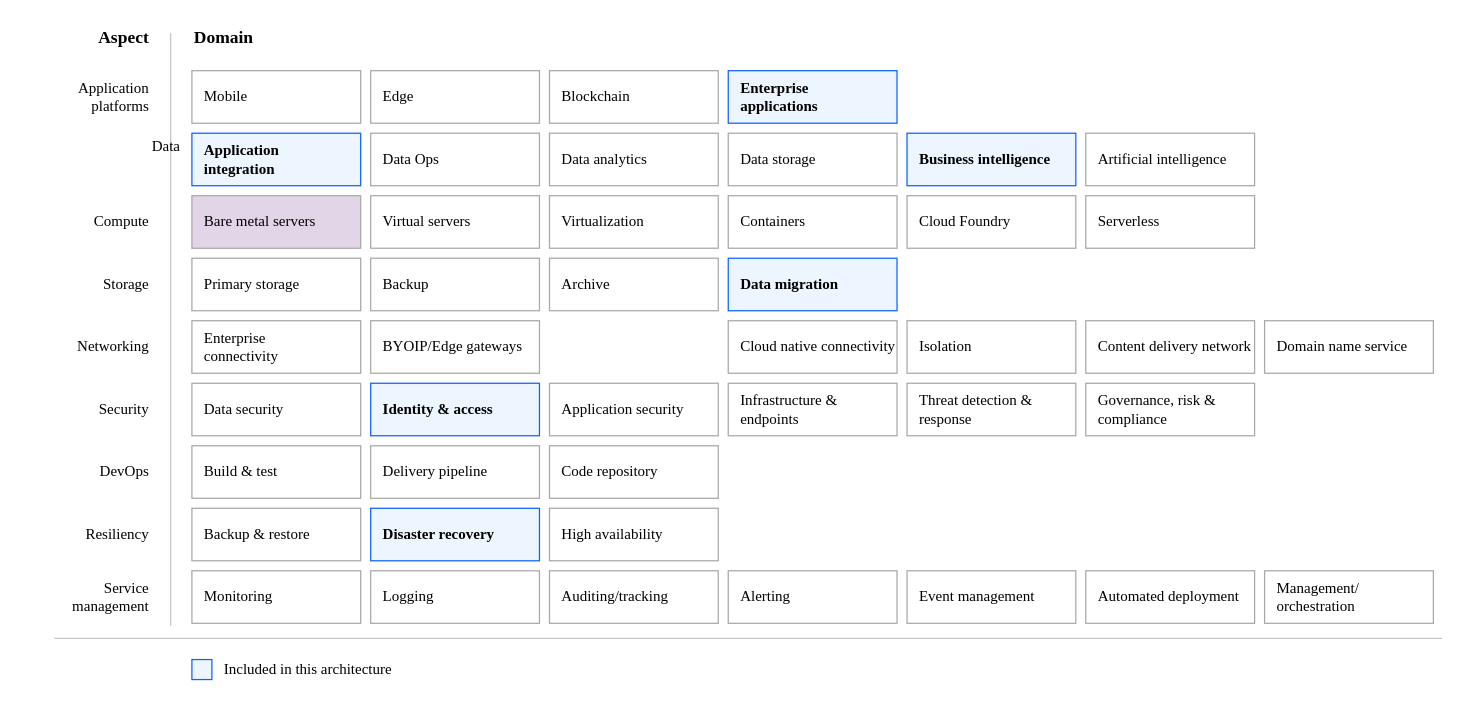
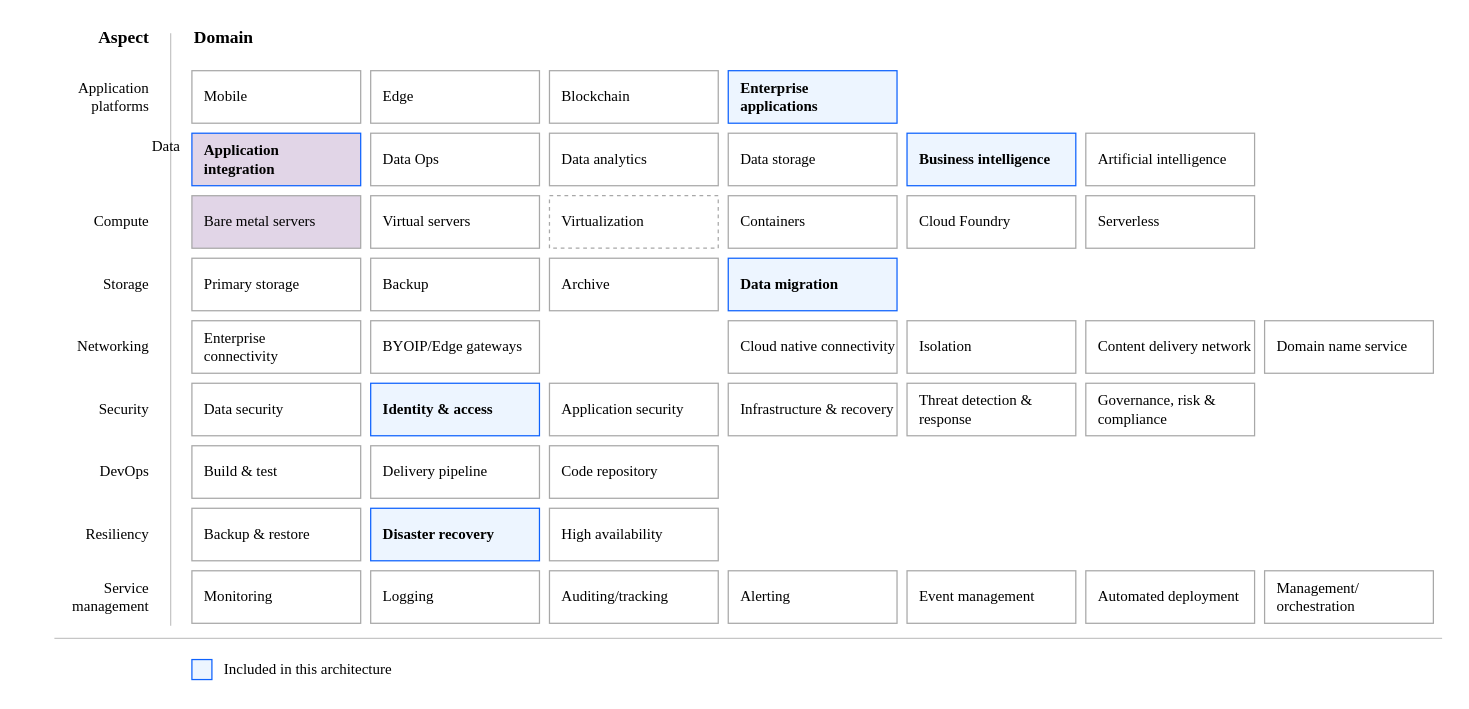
  <mxCell id="0" />
  <mxCell id="1" parent="0" />
- <mxCell id="2" value="Application&lt;br&gt;integration" style="rounded=0;whiteSpace=wrap;html=1;strokeColor=#0E62FD;align=left;spacingLeft=8;fontFamily=IBM Plex Sans;fillColor=#EDF5FF;fontStyle=1;" parent="1" vertex="1"><mxGeometry x="153" y="106" width="135" height="42" as="geometry" /></mxCell>
+ <mxCell id="2" value="Application&lt;br&gt;integration" style="rounded=0;whiteSpace=wrap;html=1;strokeColor=#0E62FD;align=left;spacingLeft=8;fontFamily=IBM Plex Sans;fillColor=#e1d5e7;fontStyle=1;" parent="1" vertex="1"><mxGeometry x="153" y="106" width="135" height="42" as="geometry" /></mxCell>
  <mxCell id="3" value="Bare metal servers" style="rounded=0;whiteSpace=wrap;html=1;strokeColor=#A8A8A8;align=left;spacingLeft=8;fontFamily=IBM Plex Sans;fillColor=#e1d5e7;" parent="1" vertex="1"><mxGeometry x="153" y="156" width="135" height="42" as="geometry" /></mxCell>
  <mxCell id="4" value="Primary storage" style="rounded=0;whiteSpace=wrap;html=1;strokeColor=#A8A8A8;align=left;spacingLeft=8;fontFamily=IBM Plex Sans;" parent="1" vertex="1"><mxGeometry x="153" y="206" width="135" height="42" as="geometry" /></mxCell>
  <mxCell id="5" value="Enterprise &lt;br&gt;connectivity" style="rounded=0;whiteSpace=wrap;html=1;strokeColor=#A8A8A8;align=left;spacingLeft=8;fontFamily=IBM Plex Sans;" parent="1" vertex="1"><mxGeometry x="153" y="256" width="135" height="42" as="geometry" /></mxCell>
  <mxCell id="6" value="Build &amp;amp; test" style="rounded=0;whiteSpace=wrap;html=1;strokeColor=#A8A8A8;align=left;spacingLeft=8;fontFamily=IBM Plex Sans;" parent="1" vertex="1"><mxGeometry x="153" y="356" width="135" height="42" as="geometry" /></mxCell>
  <mxCell id="7" value="Data security" style="rounded=0;whiteSpace=wrap;html=1;strokeColor=#A8A8A8;align=left;spacingLeft=8;fontFamily=IBM Plex Sans;fontStyle=0;fillColor=default;" parent="1" vertex="1"><mxGeometry x="153" y="306" width="135" height="42" as="geometry" /></mxCell>
  <mxCell id="8" value="Backup &amp;amp; restore" style="rounded=0;whiteSpace=wrap;html=1;strokeColor=#A8A8A8;align=left;spacingLeft=8;fontFamily=IBM Plex Sans;" parent="1" vertex="1"><mxGeometry x="153" y="406" width="135" height="42" as="geometry" /></mxCell>
  <mxCell id="9" value="Monitoring" style="rounded=0;whiteSpace=wrap;html=1;strokeColor=#A8A8A8;align=left;spacingLeft=8;fontFamily=IBM Plex Sans;" parent="1" vertex="1"><mxGeometry x="153" y="456" width="135" height="42" as="geometry" /></mxCell>
  <mxCell id="10" value="Edge" style="rounded=0;whiteSpace=wrap;html=1;strokeColor=#A8A8A8;align=left;spacingLeft=8;fontFamily=IBM Plex Sans;fillColor=default;fontStyle=0;" parent="1" vertex="1"><mxGeometry x="296" y="56" width="135" height="42" as="geometry" /></mxCell>
  <mxCell id="11" value="Blockchain" style="rounded=0;whiteSpace=wrap;html=1;strokeColor=#A8A8A8;align=left;spacingLeft=8;fontFamily=IBM Plex Sans;fillColor=default;fontStyle=0;" parent="1" vertex="1"><mxGeometry x="439" y="56" width="135" height="42" as="geometry" /></mxCell>
  <mxCell id="12" value="Enterprise &lt;br&gt;applications" style="rounded=0;whiteSpace=wrap;html=1;strokeColor=#0E62FD;align=left;spacingLeft=8;fontFamily=IBM Plex Sans;fillColor=#EDF5FF;fontStyle=1;" parent="1" vertex="1"><mxGeometry x="582" y="56" width="135" height="42" as="geometry" /></mxCell>
  <mxCell id="13" value="Data Ops" style="rounded=0;whiteSpace=wrap;html=1;strokeColor=#A8A8A8;align=left;spacingLeft=8;fontFamily=IBM Plex Sans;fillColor=default;fontStyle=0;" parent="1" vertex="1"><mxGeometry x="296" y="106" width="135" height="42" as="geometry" /></mxCell>
  <mxCell id="14" value="Data analytics" style="rounded=0;whiteSpace=wrap;html=1;strokeColor=#A8A8A8;align=left;spacingLeft=8;fontFamily=IBM Plex Sans;fillColor=default;fontStyle=0;" parent="1" vertex="1"><mxGeometry x="439" y="106" width="135" height="42" as="geometry" /></mxCell>
  <mxCell id="15" value="Data storage" style="rounded=0;whiteSpace=wrap;html=1;strokeColor=#A8A8A8;align=left;spacingLeft=8;fontFamily=IBM Plex Sans;fillColor=default;fontStyle=0;" parent="1" vertex="1"><mxGeometry x="582" y="106" width="135" height="42" as="geometry" /></mxCell>
  <mxCell id="16" value="Business intelligence" style="rounded=0;whiteSpace=wrap;html=1;strokeColor=#0E62FD;align=left;spacingLeft=8;fontFamily=IBM Plex Sans;fillColor=#EDF5FF;fontStyle=1;" parent="1" vertex="1"><mxGeometry x="725" y="106" width="135" height="42" as="geometry" /></mxCell>
  <mxCell id="17" value="Virtual servers" style="rounded=0;whiteSpace=wrap;html=1;strokeColor=#A8A8A8;align=left;spacingLeft=8;fontFamily=IBM Plex Sans;fillColor=default;fontStyle=0;" parent="1" vertex="1"><mxGeometry x="296" y="156" width="135" height="42" as="geometry" /></mxCell>
- <mxCell id="18" value="Virtualization" style="rounded=0;whiteSpace=wrap;html=1;strokeColor=#A8A8A8;align=left;spacingLeft=8;fontFamily=IBM Plex Sans;fillColor=default;fontStyle=0;" parent="1" vertex="1"><mxGeometry x="439" y="156" width="135" height="42" as="geometry" /></mxCell>
+ <mxCell id="18" value="Virtualization" style="rounded=0;whiteSpace=wrap;html=1;strokeColor=#A8A8A8;align=left;spacingLeft=8;fontFamily=IBM Plex Sans;fillColor=default;fontStyle=0;dashed=1;" parent="1" vertex="1"><mxGeometry x="439" y="156" width="135" height="42" as="geometry" /></mxCell>
  <mxCell id="19" value="Containers" style="rounded=0;whiteSpace=wrap;html=1;strokeColor=#A8A8A8;align=left;spacingLeft=8;fontFamily=IBM Plex Sans;fillColor=default;fontStyle=0;" parent="1" vertex="1"><mxGeometry x="582" y="156" width="135" height="42" as="geometry" /></mxCell>
  <mxCell id="20" value="Cloud Foundry" style="rounded=0;whiteSpace=wrap;html=1;strokeColor=#A8A8A8;align=left;spacingLeft=8;fontFamily=IBM Plex Sans;fillColor=default;fontStyle=0;" parent="1" vertex="1"><mxGeometry x="725" y="156" width="135" height="42" as="geometry" /></mxCell>
  <mxCell id="21" value="Serverless" style="rounded=0;whiteSpace=wrap;html=1;strokeColor=#A8A8A8;align=left;spacingLeft=8;fontFamily=IBM Plex Sans;fillColor=default;fontStyle=0;" parent="1" vertex="1"><mxGeometry x="868" y="156" width="135" height="42" as="geometry" /></mxCell>
  <mxCell id="22" value="Backup" style="rounded=0;whiteSpace=wrap;html=1;strokeColor=#A8A8A8;align=left;spacingLeft=8;fontFamily=IBM Plex Sans;fillColor=default;fontStyle=0;" parent="1" vertex="1"><mxGeometry x="296" y="206" width="135" height="42" as="geometry" /></mxCell>
  <mxCell id="23" value="Archive" style="rounded=0;whiteSpace=wrap;html=1;strokeColor=#A8A8A8;align=left;spacingLeft=8;fontFamily=IBM Plex Sans;fillColor=default;fontStyle=0;" parent="1" vertex="1"><mxGeometry x="439" y="206" width="135" height="42" as="geometry" /></mxCell>
  <mxCell id="24" value="Data migration" style="rounded=0;whiteSpace=wrap;html=1;strokeColor=#0E62FD;align=left;spacingLeft=8;fontFamily=IBM Plex Sans;fillColor=#EDF5FF;fontStyle=1;" parent="1" vertex="1"><mxGeometry x="582" y="206" width="135" height="42" as="geometry" /></mxCell>
  <mxCell id="25" value="BYOIP/Edge gateways" style="rounded=0;whiteSpace=wrap;html=1;strokeColor=#A8A8A8;align=left;spacingLeft=8;fontFamily=IBM Plex Sans;fillColor=default;fontStyle=0;" parent="1" vertex="1"><mxGeometry x="296" y="256" width="135" height="42" as="geometry" /></mxCell>
  <mxCell id="26" value="Cloud native connectivity" style="rounded=0;whiteSpace=wrap;html=1;strokeColor=#A8A8A8;align=left;spacingLeft=8;fontFamily=IBM Plex Sans;fillColor=default;fontStyle=0;" parent="1" vertex="1"><mxGeometry x="582" y="256" width="135" height="42" as="geometry" /></mxCell>
  <mxCell id="27" value="Isolation" style="rounded=0;whiteSpace=wrap;html=1;strokeColor=#A8A8A8;align=left;spacingLeft=8;fontFamily=IBM Plex Sans;fillColor=default;fontStyle=0;" parent="1" vertex="1"><mxGeometry x="725" y="256" width="135" height="42" as="geometry" /></mxCell>
  <mxCell id="28" value="Content delivery network" style="rounded=0;whiteSpace=wrap;html=1;strokeColor=#A8A8A8;align=left;spacingLeft=8;fontFamily=IBM Plex Sans;fillColor=default;fontStyle=0;" parent="1" vertex="1"><mxGeometry x="868" y="256" width="135" height="42" as="geometry" /></mxCell>
  <mxCell id="29" value="Domain name service" style="rounded=0;whiteSpace=wrap;html=1;strokeColor=#A8A8A8;align=left;spacingLeft=8;fontFamily=IBM Plex Sans;fillColor=default;fontStyle=0;" parent="1" vertex="1"><mxGeometry x="1011" y="256" width="135" height="42" as="geometry" /></mxCell>
  <mxCell id="30" value="Identity &amp;amp; access" style="rounded=0;whiteSpace=wrap;html=1;strokeColor=#0E62FD;align=left;spacingLeft=8;fontFamily=IBM Plex Sans;fillColor=#EDF5FF;fontStyle=1;" parent="1" vertex="1"><mxGeometry x="296" y="306" width="135" height="42" as="geometry" /></mxCell>
  <mxCell id="31" value="Application security" style="rounded=0;whiteSpace=wrap;html=1;strokeColor=#A8A8A8;align=left;spacingLeft=8;fontFamily=IBM Plex Sans;fillColor=default;fontStyle=0;" parent="1" vertex="1"><mxGeometry x="439" y="306" width="135" height="42" as="geometry" /></mxCell>
- <mxCell id="32" value="Infrastructure &amp;amp; endpoints" style="rounded=0;whiteSpace=wrap;html=1;strokeColor=#A8A8A8;align=left;spacingLeft=8;fontFamily=IBM Plex Sans;fillColor=default;fontStyle=0;" parent="1" vertex="1"><mxGeometry x="582" y="306" width="135" height="42" as="geometry" /></mxCell>
+ <mxCell id="32" value="Infrastructure &amp;amp; recovery" style="rounded=0;whiteSpace=wrap;html=1;strokeColor=#A8A8A8;align=left;spacingLeft=8;fontFamily=IBM Plex Sans;fillColor=default;fontStyle=0;" parent="1" vertex="1"><mxGeometry x="582" y="306" width="135" height="42" as="geometry" /></mxCell>
  <mxCell id="33" value="Threat detection &amp;amp; response" style="rounded=0;whiteSpace=wrap;html=1;strokeColor=#A8A8A8;align=left;spacingLeft=8;fontFamily=IBM Plex Sans;fillColor=default;fontStyle=0;" parent="1" vertex="1"><mxGeometry x="725" y="306" width="135" height="42" as="geometry" /></mxCell>
  <mxCell id="34" value="Governance, risk &amp;amp; compliance" style="rounded=0;whiteSpace=wrap;html=1;strokeColor=#A8A8A8;align=left;spacingLeft=8;fontFamily=IBM Plex Sans;fillColor=default;fontStyle=0;" parent="1" vertex="1"><mxGeometry x="868" y="306" width="135" height="42" as="geometry" /></mxCell>
  <mxCell id="35" value="Delivery pipeline" style="rounded=0;whiteSpace=wrap;html=1;strokeColor=#A8A8A8;align=left;spacingLeft=8;fontFamily=IBM Plex Sans;fillColor=default;fontStyle=0;" parent="1" vertex="1"><mxGeometry x="296" y="356" width="135" height="42" as="geometry" /></mxCell>
  <mxCell id="36" value="Code repository" style="rounded=0;whiteSpace=wrap;html=1;strokeColor=#A8A8A8;align=left;spacingLeft=8;fontFamily=IBM Plex Sans;fillColor=default;fontStyle=0;" parent="1" vertex="1"><mxGeometry x="439" y="356" width="135" height="42" as="geometry" /></mxCell>
  <mxCell id="37" value="Disaster recovery" style="rounded=0;whiteSpace=wrap;html=1;strokeColor=#0E62FD;align=left;spacingLeft=8;fontFamily=IBM Plex Sans;fillColor=#EDF5FF;fontStyle=1;" parent="1" vertex="1"><mxGeometry x="296" y="406" width="135" height="42" as="geometry" /></mxCell>
  <mxCell id="38" value="High availability" style="rounded=0;whiteSpace=wrap;html=1;strokeColor=#A8A8A8;align=left;spacingLeft=8;fontFamily=IBM Plex Sans;fillColor=default;fontStyle=0;" parent="1" vertex="1"><mxGeometry x="439" y="406" width="135" height="42" as="geometry" /></mxCell>
  <mxCell id="39" value="Logging" style="rounded=0;whiteSpace=wrap;html=1;strokeColor=#A8A8A8;align=left;spacingLeft=8;fontFamily=IBM Plex Sans;fillColor=default;fontStyle=0;" parent="1" vertex="1"><mxGeometry x="296" y="456" width="135" height="42" as="geometry" /></mxCell>
  <mxCell id="40" value="Auditing/tracking" style="rounded=0;whiteSpace=wrap;html=1;strokeColor=#A8A8A8;align=left;spacingLeft=8;fontFamily=IBM Plex Sans;fillColor=default;fontStyle=0;" parent="1" vertex="1"><mxGeometry x="439" y="456" width="135" height="42" as="geometry" /></mxCell>
  <mxCell id="41" value="Alerting" style="rounded=0;whiteSpace=wrap;html=1;strokeColor=#A8A8A8;align=left;spacingLeft=8;fontFamily=IBM Plex Sans;fillColor=default;fontStyle=0;" parent="1" vertex="1"><mxGeometry x="582" y="456" width="135" height="42" as="geometry" /></mxCell>
  <mxCell id="42" value="Event management" style="rounded=0;whiteSpace=wrap;html=1;strokeColor=#A8A8A8;align=left;spacingLeft=8;fontFamily=IBM Plex Sans;fillColor=default;fontStyle=0;" parent="1" vertex="1"><mxGeometry x="725" y="456" width="135" height="42" as="geometry" /></mxCell>
  <mxCell id="43" value="Automated deployment" style="rounded=0;whiteSpace=wrap;html=1;strokeColor=#A8A8A8;align=left;spacingLeft=8;fontFamily=IBM Plex Sans;fillColor=default;fontStyle=0;" parent="1" vertex="1"><mxGeometry x="868" y="456" width="135" height="42" as="geometry" /></mxCell>
  <mxCell id="44" value="Management/&lt;br&gt;orchestration" style="rounded=0;whiteSpace=wrap;html=1;strokeColor=#A8A8A8;align=left;spacingLeft=8;fontFamily=IBM Plex Sans;fillColor=default;fontStyle=0;" parent="1" vertex="1"><mxGeometry x="1011" y="456" width="135" height="42" as="geometry" /></mxCell>
  <mxCell id="45" value="" style="endArrow=none;html=1;rounded=0;fontFamily=IBM Plex Sans;fontSize=12;fontColor=default;strokeColor=#C6C6C6;" parent="1" edge="1"><mxGeometry width="50" height="50" relative="1" as="geometry"><mxPoint x="136" y="500" as="sourcePoint" /><mxPoint x="136" y="26" as="targetPoint" /></mxGeometry></mxCell>
  <mxCell id="46" value="Domain" style="text;strokeColor=none;fillColor=none;html=1;fontSize=14;fontStyle=1;verticalAlign=middle;align=left;rounded=0;fontFamily=IBM Plex Sans;fontColor=default;" parent="1" vertex="1"><mxGeometry x="153" y="20" width="100" height="20" as="geometry" /></mxCell>
  <mxCell id="47" value="Aspect" style="text;strokeColor=none;fillColor=none;html=1;fontSize=14;fontStyle=1;verticalAlign=middle;align=right;rounded=0;fontFamily=IBM Plex Sans;fontColor=default;" parent="1" vertex="1"><mxGeometry x="20" y="20" width="100" height="20" as="geometry" /></mxCell>
  <mxCell id="48" value="Application &lt;br&gt;platforms" style="text;strokeColor=none;fillColor=none;html=1;fontSize=12;fontStyle=0;verticalAlign=middle;align=right;rounded=0;fontFamily=IBM Plex Sans;fontColor=default;" parent="1" vertex="1"><mxGeometry x="20" y="67" width="100" height="20" as="geometry" /></mxCell>
  <mxCell id="49" value="Data" style="text;strokeColor=none;fillColor=none;html=1;fontSize=12;fontStyle=0;verticalAlign=middle;align=right;rounded=0;fontFamily=IBM Plex Sans;fontColor=default;" parent="1" vertex="1"><mxGeometry x="45" y="107" width="100" height="20" as="geometry" /></mxCell>
  <mxCell id="50" value="Compute" style="text;strokeColor=none;fillColor=none;html=1;fontSize=12;fontStyle=0;verticalAlign=middle;align=right;rounded=0;fontFamily=IBM Plex Sans;fontColor=default;" parent="1" vertex="1"><mxGeometry x="20" y="167" width="100" height="20" as="geometry" /></mxCell>
  <mxCell id="51" value="Storage" style="text;strokeColor=none;fillColor=none;html=1;fontSize=12;fontStyle=0;verticalAlign=middle;align=right;rounded=0;fontFamily=IBM Plex Sans;fontColor=default;" parent="1" vertex="1"><mxGeometry x="20" y="217" width="100" height="20" as="geometry" /></mxCell>
  <mxCell id="52" value="Networking" style="text;strokeColor=none;fillColor=none;html=1;fontSize=12;fontStyle=0;verticalAlign=middle;align=right;rounded=0;fontFamily=IBM Plex Sans;fontColor=default;" parent="1" vertex="1"><mxGeometry x="20" y="267" width="100" height="20" as="geometry" /></mxCell>
  <mxCell id="53" value="Security" style="text;strokeColor=none;fillColor=none;html=1;fontSize=12;fontStyle=0;verticalAlign=middle;align=right;rounded=0;fontFamily=IBM Plex Sans;fontColor=default;" parent="1" vertex="1"><mxGeometry x="20" y="317" width="100" height="20" as="geometry" /></mxCell>
  <mxCell id="54" value="DevOps" style="text;strokeColor=none;fillColor=none;html=1;fontSize=12;fontStyle=0;verticalAlign=middle;align=right;rounded=0;fontFamily=IBM Plex Sans;fontColor=default;" parent="1" vertex="1"><mxGeometry x="20" y="367" width="100" height="20" as="geometry" /></mxCell>
  <mxCell id="55" value="Resiliency" style="text;strokeColor=none;fillColor=none;html=1;fontSize=12;fontStyle=0;verticalAlign=middle;align=right;rounded=0;fontFamily=IBM Plex Sans;fontColor=default;" parent="1" vertex="1"><mxGeometry x="20" y="417" width="100" height="20" as="geometry" /></mxCell>
  <mxCell id="56" value="Service&lt;br&gt;management" style="text;strokeColor=none;fillColor=none;html=1;fontSize=12;fontStyle=0;verticalAlign=middle;align=right;rounded=0;fontFamily=IBM Plex Sans;fontColor=default;" parent="1" vertex="1"><mxGeometry x="20" y="467" width="100" height="20" as="geometry" /></mxCell>
  <mxCell id="57" value="" style="endArrow=none;html=1;rounded=0;fontFamily=IBM Plex Sans;fontSize=12;fontColor=default;strokeColor=#C6C6C6;" parent="1" edge="1"><mxGeometry width="50" height="50" relative="1" as="geometry"><mxPoint x="43" y="510" as="sourcePoint" /><mxPoint x="1153" y="510" as="targetPoint" /></mxGeometry></mxCell>
  <mxCell id="58" value="" style="rounded=0;whiteSpace=wrap;html=1;strokeColor=#0E62FD;align=left;spacingLeft=8;fontFamily=IBM Plex Sans;fontStyle=1;fillColor=#EDF5FF;" parent="1" vertex="1"><mxGeometry x="153" y="527" width="16" height="16" as="geometry" /></mxCell>
  <mxCell id="59" value="Included in this architecture" style="text;strokeColor=none;fillColor=none;html=1;fontSize=12;fontStyle=0;verticalAlign=middle;align=left;rounded=0;fontFamily=IBM Plex Sans;fontColor=default;" parent="1" vertex="1"><mxGeometry x="177" y="525" width="100" height="20" as="geometry" /></mxCell>
  <mxCell id="60" value="Artificial intelligence" style="rounded=0;whiteSpace=wrap;html=1;strokeColor=#A8A8A8;align=left;spacingLeft=8;fontFamily=IBM Plex Sans;fillColor=default;fontStyle=0;" parent="1" vertex="1"><mxGeometry x="868" y="106" width="135" height="42" as="geometry" /></mxCell>
  <mxCell id="61" value="Mobile" style="rounded=0;whiteSpace=wrap;html=1;strokeColor=#A8A8A8;align=left;spacingLeft=8;fontFamily=IBM Plex Sans;fillColor=default;fontStyle=0;" parent="1" vertex="1"><mxGeometry x="153" y="56" width="135" height="42" as="geometry" /></mxCell>
